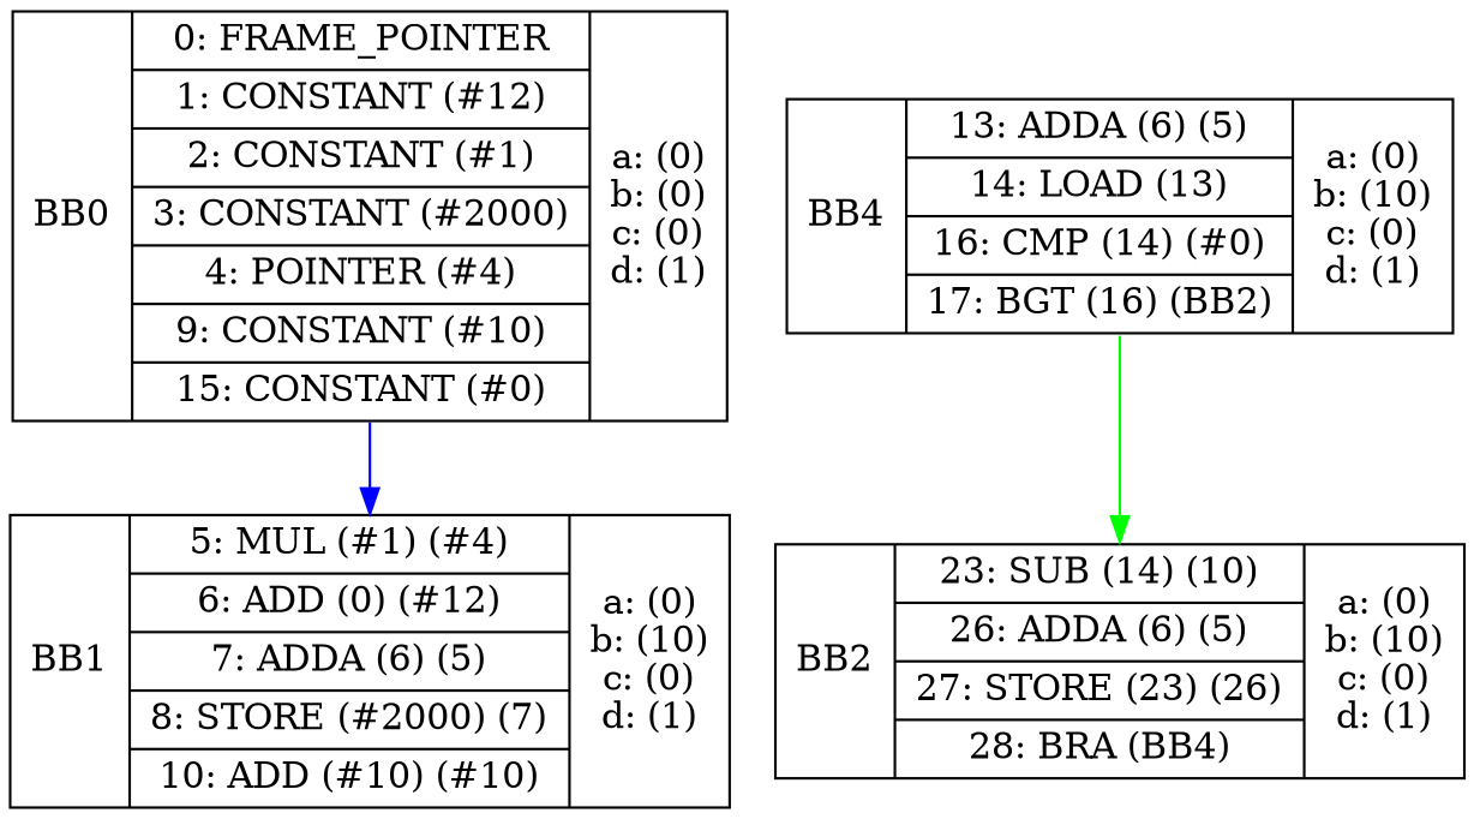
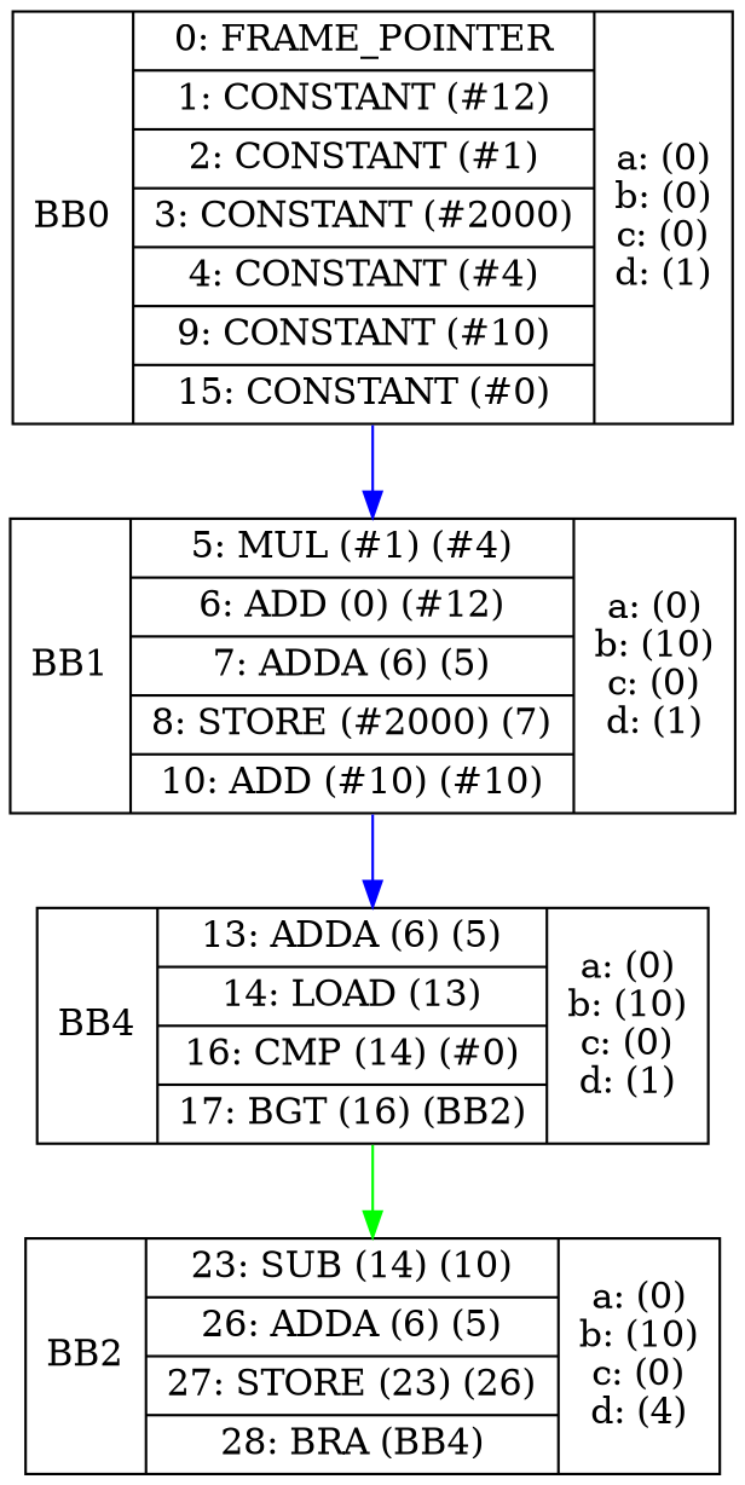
  digraph {
    node [shape=record]
    edge [color=blue headport=n tailport=s]
-   n1 [label="<b>BB0 | {0: FRAME_POINTER|1: CONSTANT (#12)|2: CONSTANT (#1)|3: CONSTANT (#2000)|4: POINTER (#4)|9: CONSTANT (#10)|15: CONSTANT (#0)} | a: (0)\nb: (0)\nc: (0)\nd: (1)\n"]
+   n1 [label="<b>BB0 | {0: FRAME_POINTER|1: CONSTANT (#12)|2: CONSTANT (#1)|3: CONSTANT (#2000)|4: CONSTANT (#4)|9: CONSTANT (#10)|15: CONSTANT (#0)} | a: (0)\nb: (0)\nc: (0)\nd: (1)\n"]
    n2 [label="<b>BB1 | {5: MUL (#1)  (#4)|6: ADD (0)  (#12)|7: ADDA (6)  (5)|8: STORE (#2000)  (7)|10: ADD (#10)  (#10)} | a: (0)\nb: (10)\nc: (0)\nd: (1)\n"]
    n3 [label="<b>BB4 | {13: ADDA (6)  (5)|14: LOAD (13)|16: CMP (14)  (#0)|17: BGT (16) (BB2)} | a: (0)\nb: (10)\nc: (0)\nd: (1)\n"]
-   n4 [label="<b>BB2 | {23: SUB (14)  (10)|26: ADDA (6)  (5)|27: STORE (23)  (26)|28: BRA (BB4)} | a: (0)\nb: (10)\nc: (0)\nd: (1)\n"]
+   n4 [label="<b>BB2 | {23: SUB (14)  (10)|26: ADDA (6)  (5)|27: STORE (23)  (26)|28: BRA (BB4)} | a: (0)\nb: (10)\nc: (0)\nd: (4)\n"]
    n1 -> n2
+   n2 -> n3
    n3 -> n4 [color=green]
  }
